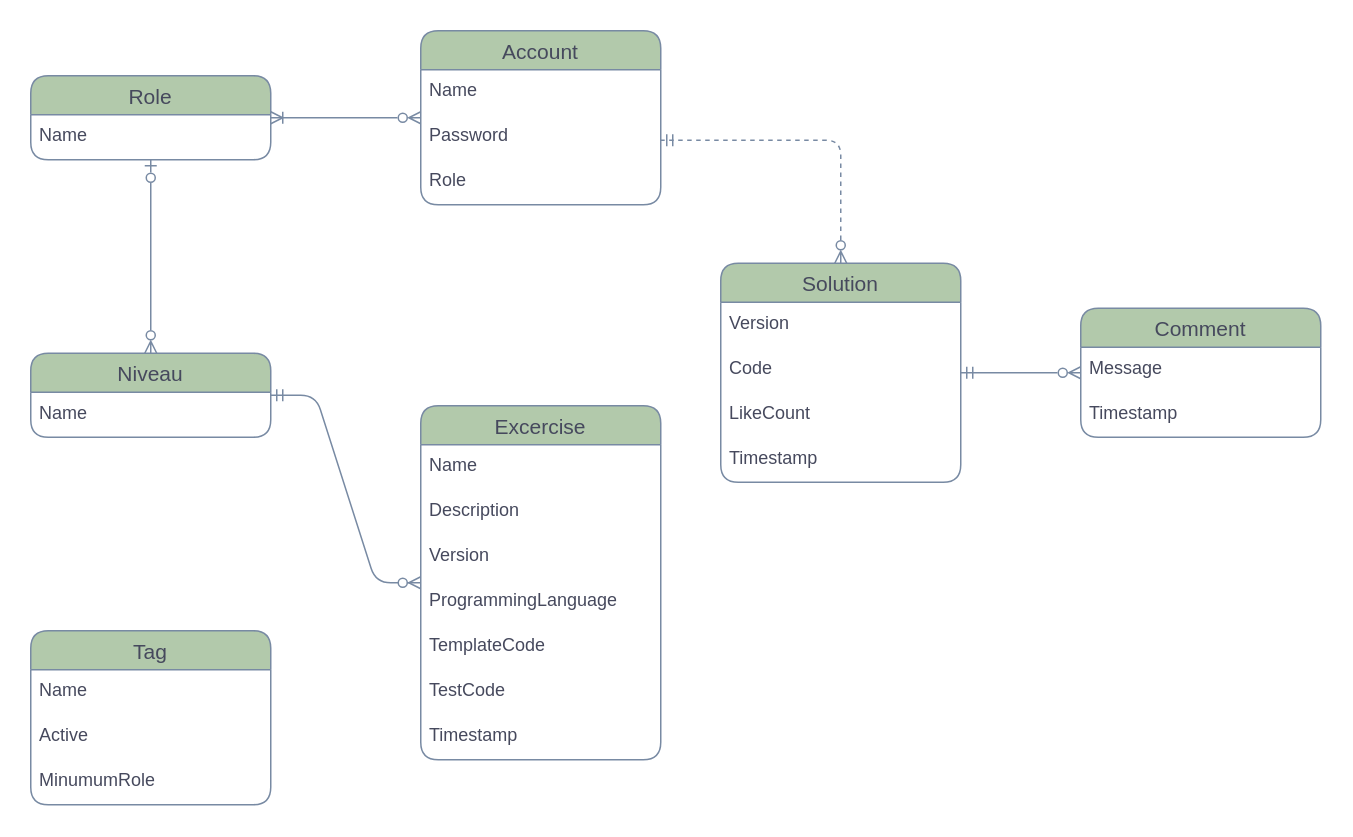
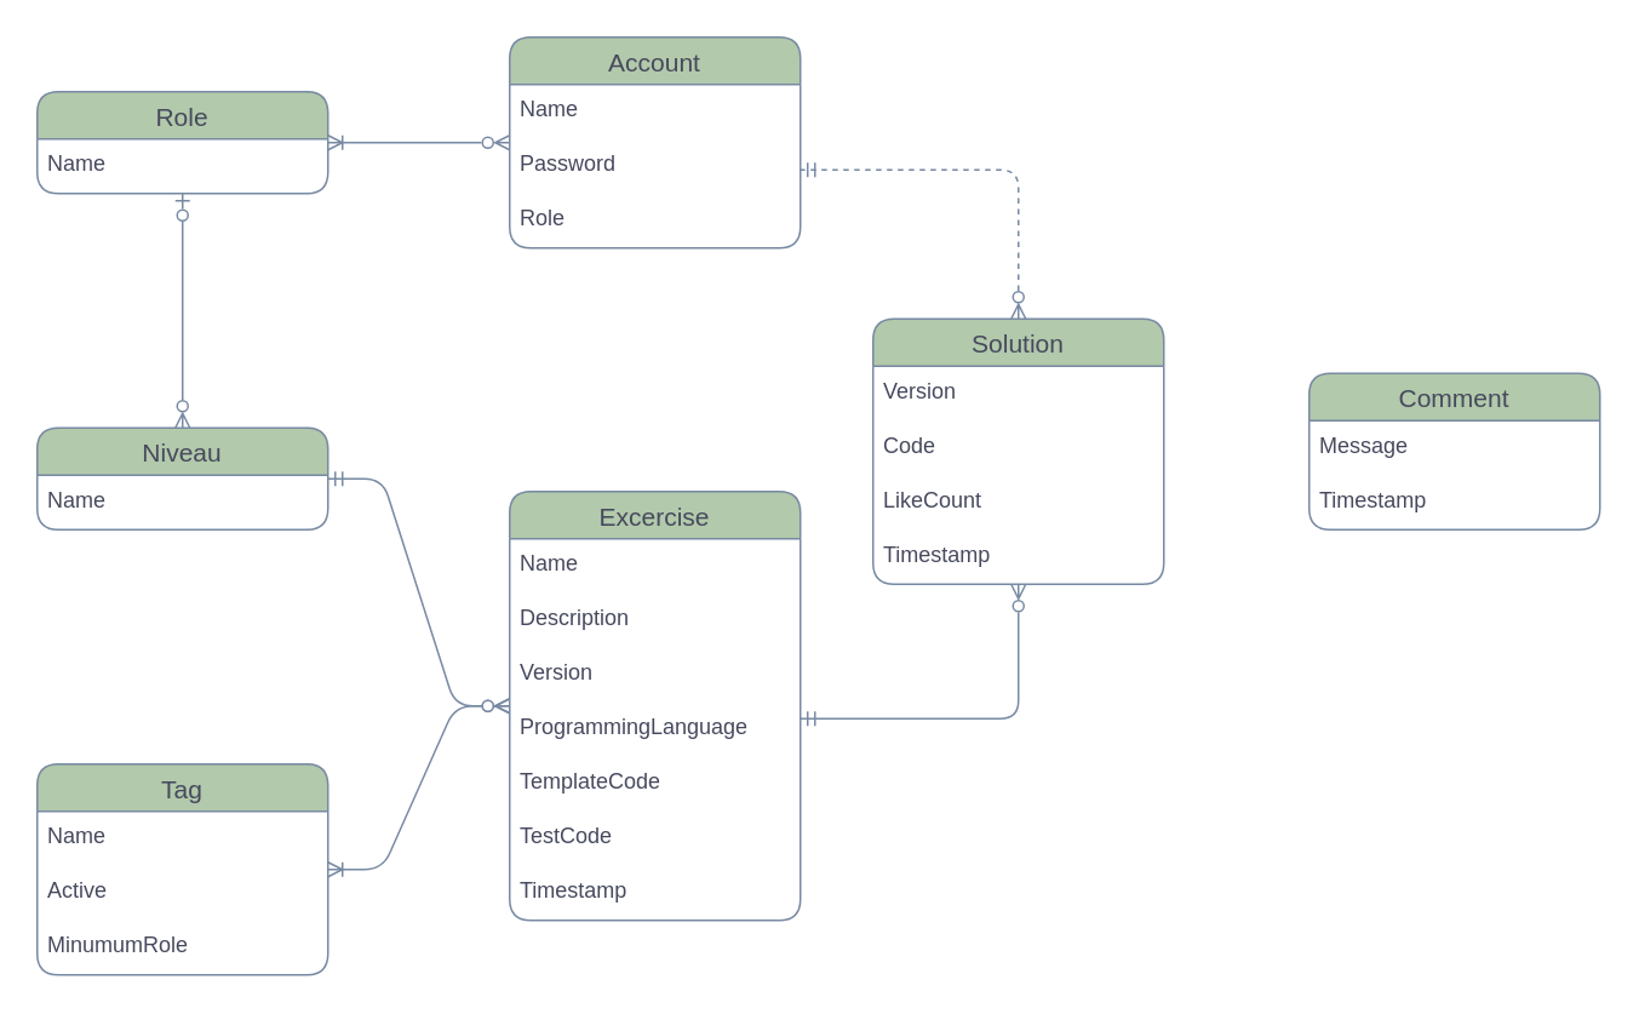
  <mxCell id="0" />
  <mxCell id="1" parent="0" />
+ <mxCell id="2" style="edgeStyle=orthogonalEdgeStyle;rounded=1;orthogonalLoop=1;jettySize=auto;html=1;endArrow=ERzeroToMany;endFill=0;startArrow=ERmandOne;startFill=0;labelBackgroundColor=none;strokeColor=#788AA3;fontColor=default;" parent="1" source="3" target="13" edge="1"><mxGeometry relative="1" as="geometry"><Array as="points"><mxPoint x="560" y="395" /></Array></mxGeometry></mxCell>
  <mxCell id="3" value="Excercise" style="swimlane;fontStyle=0;childLayout=stackLayout;horizontal=1;startSize=26;horizontalStack=0;resizeParent=1;resizeParentMax=0;resizeLast=0;collapsible=1;marginBottom=0;align=center;fontSize=14;labelBackgroundColor=none;fillColor=#B2C9AB;strokeColor=#788AA3;fontColor=#46495D;rounded=1;" parent="1" vertex="1"><mxGeometry x="280" y="270" width="160" height="236" as="geometry" /></mxCell>
  <mxCell id="4" value="Name" style="text;strokeColor=none;fillColor=none;spacingLeft=4;spacingRight=4;overflow=hidden;rotatable=0;points=[[0,0.5],[1,0.5]];portConstraint=eastwest;fontSize=12;whiteSpace=wrap;html=1;labelBackgroundColor=none;fontColor=#46495D;rounded=1;" parent="3" vertex="1"><mxGeometry y="26" width="160" height="30" as="geometry" /></mxCell>
  <mxCell id="5" value="Description" style="text;strokeColor=none;fillColor=none;spacingLeft=4;spacingRight=4;overflow=hidden;rotatable=0;points=[[0,0.5],[1,0.5]];portConstraint=eastwest;fontSize=12;whiteSpace=wrap;html=1;labelBackgroundColor=none;fontColor=#46495D;rounded=1;" parent="3" vertex="1"><mxGeometry y="56" width="160" height="30" as="geometry" /></mxCell>
  <mxCell id="6" value="Version" style="text;strokeColor=none;fillColor=none;spacingLeft=4;spacingRight=4;overflow=hidden;rotatable=0;points=[[0,0.5],[1,0.5]];portConstraint=eastwest;fontSize=12;whiteSpace=wrap;html=1;labelBackgroundColor=none;fontColor=#46495D;rounded=1;" parent="3" vertex="1"><mxGeometry y="86" width="160" height="30" as="geometry" /></mxCell>
  <mxCell id="7" value="ProgrammingLanguage" style="text;strokeColor=none;fillColor=none;spacingLeft=4;spacingRight=4;overflow=hidden;rotatable=0;points=[[0,0.5],[1,0.5]];portConstraint=eastwest;fontSize=12;whiteSpace=wrap;html=1;labelBackgroundColor=none;fontColor=#46495D;rounded=1;" parent="3" vertex="1"><mxGeometry y="116" width="160" height="30" as="geometry" /></mxCell>
  <mxCell id="8" value="TemplateCode" style="text;strokeColor=none;fillColor=none;spacingLeft=4;spacingRight=4;overflow=hidden;rotatable=0;points=[[0,0.5],[1,0.5]];portConstraint=eastwest;fontSize=12;whiteSpace=wrap;html=1;labelBackgroundColor=none;fontColor=#46495D;rounded=1;" parent="3" vertex="1"><mxGeometry y="146" width="160" height="30" as="geometry" /></mxCell>
  <mxCell id="9" value="TestCode" style="text;strokeColor=none;fillColor=none;spacingLeft=4;spacingRight=4;overflow=hidden;rotatable=0;points=[[0,0.5],[1,0.5]];portConstraint=eastwest;fontSize=12;whiteSpace=wrap;html=1;labelBackgroundColor=none;fontColor=#46495D;rounded=1;" parent="3" vertex="1"><mxGeometry y="176" width="160" height="30" as="geometry" /></mxCell>
  <mxCell id="10" value="Timestamp" style="text;strokeColor=none;fillColor=none;spacingLeft=4;spacingRight=4;overflow=hidden;rotatable=0;points=[[0,0.5],[1,0.5]];portConstraint=eastwest;fontSize=12;whiteSpace=wrap;html=1;labelBackgroundColor=none;fontColor=#46495D;rounded=1;" parent="3" vertex="1"><mxGeometry y="206" width="160" height="30" as="geometry" /></mxCell>
  <mxCell id="11" style="edgeStyle=orthogonalEdgeStyle;rounded=1;orthogonalLoop=1;jettySize=auto;html=1;endArrow=ERmandOne;endFill=0;startArrow=ERzeroToMany;startFill=0;labelBackgroundColor=none;strokeColor=#788AA3;fontColor=default;dashed=1;" parent="1" source="13" target="29" edge="1"><mxGeometry relative="1" as="geometry"><Array as="points"><mxPoint x="560" y="93" /></Array></mxGeometry></mxCell>
- <mxCell id="12" style="edgeStyle=orthogonalEdgeStyle;rounded=1;orthogonalLoop=1;jettySize=auto;html=1;endArrow=ERzeroToMany;endFill=0;startArrow=ERmandOne;startFill=0;labelBackgroundColor=none;strokeColor=#788AA3;fontColor=default;" parent="1" source="13" target="22" edge="1"><mxGeometry relative="1" as="geometry" /></mxCell>
  <mxCell id="13" value="Solution" style="swimlane;fontStyle=0;childLayout=stackLayout;horizontal=1;startSize=26;horizontalStack=0;resizeParent=1;resizeParentMax=0;resizeLast=0;collapsible=1;marginBottom=0;align=center;fontSize=14;labelBackgroundColor=none;fillColor=#B2C9AB;strokeColor=#788AA3;fontColor=#46495D;rounded=1;" parent="1" vertex="1"><mxGeometry x="480" y="175" width="160" height="146" as="geometry" /></mxCell>
  <mxCell id="14" value="Version" style="text;strokeColor=none;fillColor=none;spacingLeft=4;spacingRight=4;overflow=hidden;rotatable=0;points=[[0,0.5],[1,0.5]];portConstraint=eastwest;fontSize=12;whiteSpace=wrap;html=1;labelBackgroundColor=none;fontColor=#46495D;rounded=1;" parent="13" vertex="1"><mxGeometry y="26" width="160" height="30" as="geometry" /></mxCell>
  <mxCell id="15" value="Code" style="text;strokeColor=none;fillColor=none;spacingLeft=4;spacingRight=4;overflow=hidden;rotatable=0;points=[[0,0.5],[1,0.5]];portConstraint=eastwest;fontSize=12;whiteSpace=wrap;html=1;labelBackgroundColor=none;fontColor=#46495D;rounded=1;" parent="13" vertex="1"><mxGeometry y="56" width="160" height="30" as="geometry" /></mxCell>
  <mxCell id="16" value="LikeCount" style="text;strokeColor=none;fillColor=none;spacingLeft=4;spacingRight=4;overflow=hidden;rotatable=0;points=[[0,0.5],[1,0.5]];portConstraint=eastwest;fontSize=12;whiteSpace=wrap;html=1;labelBackgroundColor=none;fontColor=#46495D;rounded=1;" parent="13" vertex="1"><mxGeometry y="86" width="160" height="30" as="geometry" /></mxCell>
  <mxCell id="17" value="Timestamp" style="text;strokeColor=none;fillColor=none;spacingLeft=4;spacingRight=4;overflow=hidden;rotatable=0;points=[[0,0.5],[1,0.5]];portConstraint=eastwest;fontSize=12;whiteSpace=wrap;html=1;labelBackgroundColor=none;fontColor=#46495D;rounded=1;" parent="13" vertex="1"><mxGeometry y="116" width="160" height="30" as="geometry" /></mxCell>
  <mxCell id="18" value="Tag" style="swimlane;fontStyle=0;childLayout=stackLayout;horizontal=1;startSize=26;horizontalStack=0;resizeParent=1;resizeParentMax=0;resizeLast=0;collapsible=1;marginBottom=0;align=center;fontSize=14;labelBackgroundColor=none;fillColor=#B2C9AB;strokeColor=#788AA3;fontColor=#46495D;rounded=1;" parent="1" vertex="1"><mxGeometry x="20" y="420" width="160" height="116" as="geometry" /></mxCell>
  <mxCell id="19" value="Name" style="text;strokeColor=none;fillColor=none;spacingLeft=4;spacingRight=4;overflow=hidden;rotatable=0;points=[[0,0.5],[1,0.5]];portConstraint=eastwest;fontSize=12;whiteSpace=wrap;html=1;labelBackgroundColor=none;fontColor=#46495D;rounded=1;" parent="18" vertex="1"><mxGeometry y="26" width="160" height="30" as="geometry" /></mxCell>
  <mxCell id="20" value="Active" style="text;strokeColor=none;fillColor=none;spacingLeft=4;spacingRight=4;overflow=hidden;rotatable=0;points=[[0,0.5],[1,0.5]];portConstraint=eastwest;fontSize=12;whiteSpace=wrap;html=1;labelBackgroundColor=none;fontColor=#46495D;rounded=1;" parent="18" vertex="1"><mxGeometry y="56" width="160" height="30" as="geometry" /></mxCell>
  <mxCell id="21" value="MinumumRole" style="text;strokeColor=none;fillColor=none;spacingLeft=4;spacingRight=4;overflow=hidden;rotatable=0;points=[[0,0.5],[1,0.5]];portConstraint=eastwest;fontSize=12;whiteSpace=wrap;html=1;labelBackgroundColor=none;fontColor=#46495D;rounded=1;" parent="18" vertex="1"><mxGeometry y="86" width="160" height="30" as="geometry" /></mxCell>
  <mxCell id="22" value="Comment" style="swimlane;fontStyle=0;childLayout=stackLayout;horizontal=1;startSize=26;horizontalStack=0;resizeParent=1;resizeParentMax=0;resizeLast=0;collapsible=1;marginBottom=0;align=center;fontSize=14;labelBackgroundColor=none;fillColor=#B2C9AB;strokeColor=#788AA3;fontColor=#46495D;rounded=1;" parent="1" vertex="1"><mxGeometry x="720" y="205" width="160" height="86" as="geometry" /></mxCell>
  <mxCell id="23" value="Message" style="text;strokeColor=none;fillColor=none;spacingLeft=4;spacingRight=4;overflow=hidden;rotatable=0;points=[[0,0.5],[1,0.5]];portConstraint=eastwest;fontSize=12;whiteSpace=wrap;html=1;labelBackgroundColor=none;fontColor=#46495D;rounded=1;" parent="22" vertex="1"><mxGeometry y="26" width="160" height="30" as="geometry" /></mxCell>
  <mxCell id="24" value="Timestamp" style="text;strokeColor=none;fillColor=none;spacingLeft=4;spacingRight=4;overflow=hidden;rotatable=0;points=[[0,0.5],[1,0.5]];portConstraint=eastwest;fontSize=12;whiteSpace=wrap;html=1;labelBackgroundColor=none;fontColor=#46495D;rounded=1;" parent="22" vertex="1"><mxGeometry y="56" width="160" height="30" as="geometry" /></mxCell>
+ <mxCell id="25" value="" style="edgeStyle=entityRelationEdgeStyle;fontSize=12;html=1;endArrow=ERoneToMany;startArrow=ERzeroToMany;rounded=1;labelBackgroundColor=none;strokeColor=#788AA3;fontColor=default;" parent="1" source="3" target="18" edge="1"><mxGeometry width="100" height="100" relative="1" as="geometry"><mxPoint x="460" y="445" as="sourcePoint" /><mxPoint x="560" y="345" as="targetPoint" /></mxGeometry></mxCell>
  <mxCell id="26" value="Niveau" style="swimlane;fontStyle=0;childLayout=stackLayout;horizontal=1;startSize=26;horizontalStack=0;resizeParent=1;resizeParentMax=0;resizeLast=0;collapsible=1;marginBottom=0;align=center;fontSize=14;labelBackgroundColor=none;fillColor=#B2C9AB;strokeColor=#788AA3;fontColor=#46495D;rounded=1;" parent="1" vertex="1"><mxGeometry x="20" y="235" width="160" height="56" as="geometry" /></mxCell>
  <mxCell id="27" value="Name" style="text;strokeColor=none;fillColor=none;spacingLeft=4;spacingRight=4;overflow=hidden;rotatable=0;points=[[0,0.5],[1,0.5]];portConstraint=eastwest;fontSize=12;whiteSpace=wrap;html=1;labelBackgroundColor=none;fontColor=#46495D;rounded=1;" parent="26" vertex="1"><mxGeometry y="26" width="160" height="30" as="geometry" /></mxCell>
  <mxCell id="28" value="" style="edgeStyle=entityRelationEdgeStyle;fontSize=12;html=1;endArrow=ERzeroToMany;startArrow=ERmandOne;rounded=1;labelBackgroundColor=none;strokeColor=#788AA3;fontColor=default;" parent="1" source="26" target="3" edge="1"><mxGeometry width="100" height="100" relative="1" as="geometry"><mxPoint x="380" y="435" as="sourcePoint" /><mxPoint x="480" y="335" as="targetPoint" /></mxGeometry></mxCell>
  <mxCell id="29" value="Account" style="swimlane;fontStyle=0;childLayout=stackLayout;horizontal=1;startSize=26;horizontalStack=0;resizeParent=1;resizeParentMax=0;resizeLast=0;collapsible=1;marginBottom=0;align=center;fontSize=14;labelBackgroundColor=none;fillColor=#B2C9AB;strokeColor=#788AA3;fontColor=#46495D;rounded=1;" parent="1" vertex="1"><mxGeometry x="280" y="20" width="160" height="116" as="geometry" /></mxCell>
  <mxCell id="30" value="Name" style="text;strokeColor=none;fillColor=none;spacingLeft=4;spacingRight=4;overflow=hidden;rotatable=0;points=[[0,0.5],[1,0.5]];portConstraint=eastwest;fontSize=12;whiteSpace=wrap;html=1;labelBackgroundColor=none;fontColor=#46495D;rounded=1;" parent="29" vertex="1"><mxGeometry y="26" width="160" height="30" as="geometry" /></mxCell>
  <mxCell id="31" value="Password" style="text;strokeColor=none;fillColor=none;spacingLeft=4;spacingRight=4;overflow=hidden;rotatable=0;points=[[0,0.5],[1,0.5]];portConstraint=eastwest;fontSize=12;whiteSpace=wrap;html=1;labelBackgroundColor=none;fontColor=#46495D;rounded=1;" parent="29" vertex="1"><mxGeometry y="56" width="160" height="30" as="geometry" /></mxCell>
  <mxCell id="32" value="Role" style="text;strokeColor=none;fillColor=none;spacingLeft=4;spacingRight=4;overflow=hidden;rotatable=0;points=[[0,0.5],[1,0.5]];portConstraint=eastwest;fontSize=12;whiteSpace=wrap;html=1;labelBackgroundColor=none;fontColor=#46495D;rounded=1;" parent="29" vertex="1"><mxGeometry y="86" width="160" height="30" as="geometry" /></mxCell>
  <mxCell id="33" style="edgeStyle=orthogonalEdgeStyle;rounded=1;orthogonalLoop=1;jettySize=auto;html=1;endArrow=ERzeroToMany;endFill=0;startArrow=ERzeroToOne;startFill=0;labelBackgroundColor=none;strokeColor=#788AA3;fontColor=default;" parent="1" source="35" target="26" edge="1"><mxGeometry relative="1" as="geometry" /></mxCell>
  <mxCell id="34" style="edgeStyle=orthogonalEdgeStyle;rounded=1;orthogonalLoop=1;jettySize=auto;html=1;endArrow=ERzeroToMany;endFill=0;startArrow=ERoneToMany;startFill=0;labelBackgroundColor=none;strokeColor=#788AA3;fontColor=default;" parent="1" source="35" target="29" edge="1"><mxGeometry relative="1" as="geometry" /></mxCell>
  <mxCell id="35" value="Role" style="swimlane;fontStyle=0;childLayout=stackLayout;horizontal=1;startSize=26;horizontalStack=0;resizeParent=1;resizeParentMax=0;resizeLast=0;collapsible=1;marginBottom=0;align=center;fontSize=14;labelBackgroundColor=none;fillColor=#B2C9AB;strokeColor=#788AA3;fontColor=#46495D;rounded=1;" parent="1" vertex="1"><mxGeometry x="20" y="50" width="160" height="56" as="geometry" /></mxCell>
  <mxCell id="36" value="Name" style="text;strokeColor=none;fillColor=none;spacingLeft=4;spacingRight=4;overflow=hidden;rotatable=0;points=[[0,0.5],[1,0.5]];portConstraint=eastwest;fontSize=12;whiteSpace=wrap;html=1;labelBackgroundColor=none;fontColor=#46495D;rounded=1;" parent="35" vertex="1"><mxGeometry y="26" width="160" height="30" as="geometry" /></mxCell>
